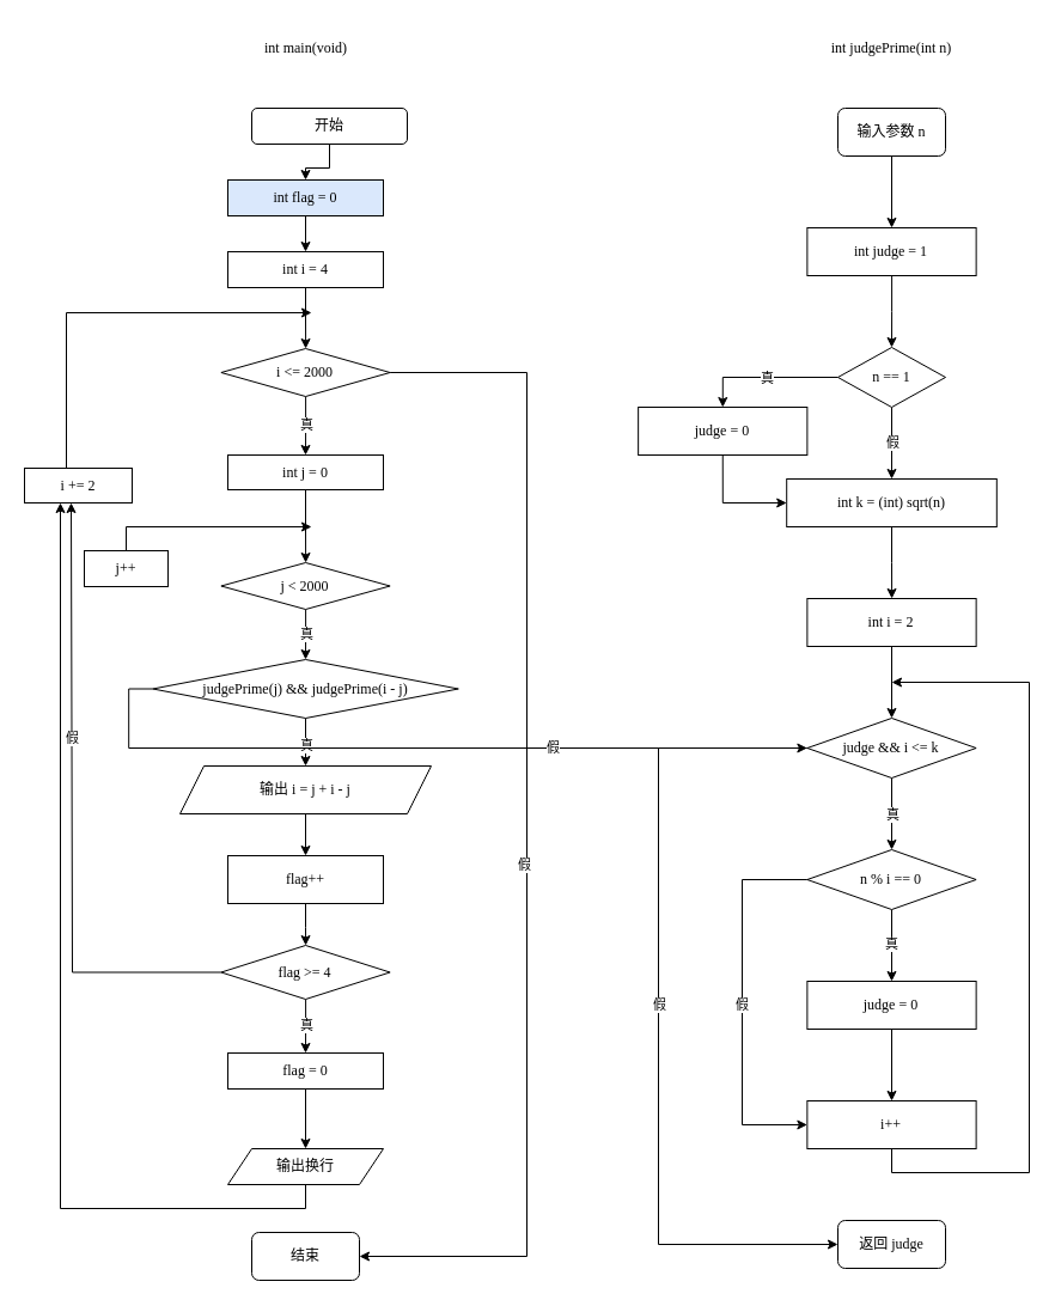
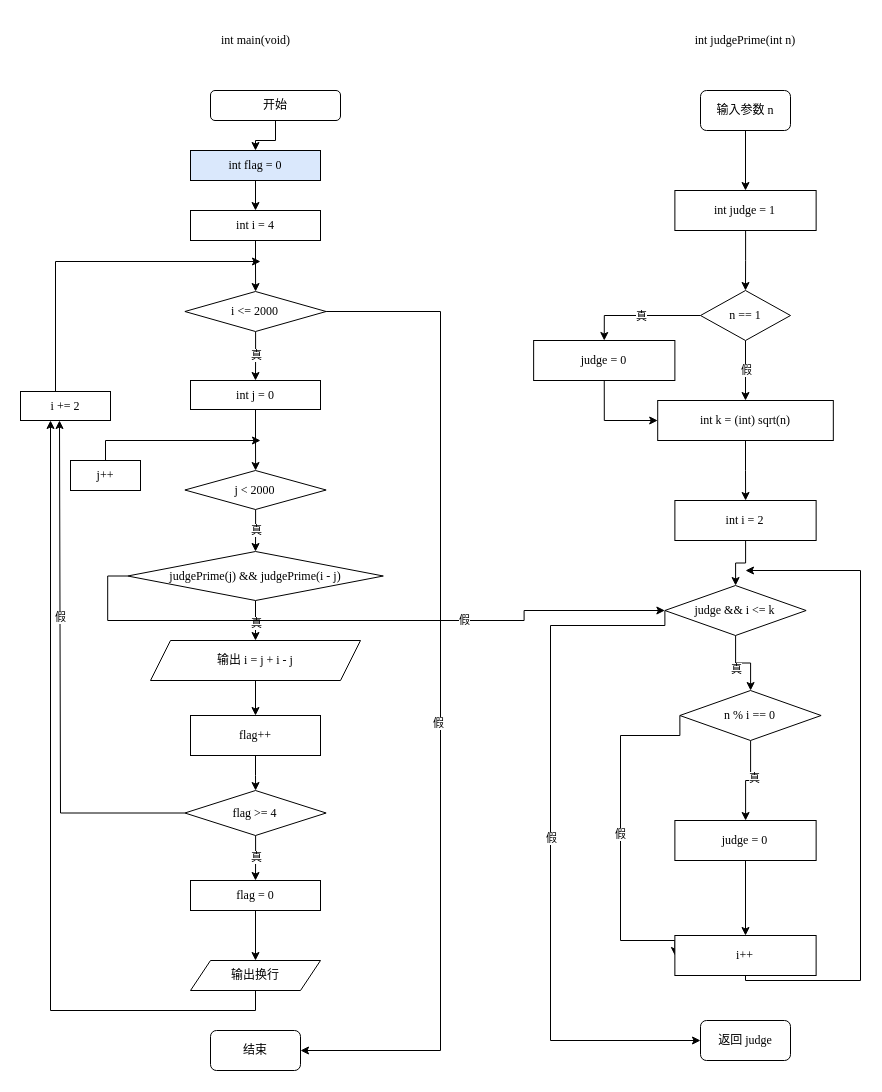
  <mxCell id="0" />
  <mxCell id="1" parent="0" />
  <mxCell id="2" value="int judgePrime(int n)" style="text;html=1;strokeColor=none;fillColor=none;align=center;verticalAlign=middle;whiteSpace=wrap;rounded=0;fontFamily=JetBrains Mono;" parent="1" vertex="1"><mxGeometry x="660" y="20" width="170" height="40" as="geometry" /></mxCell>
  <mxCell id="3" style="edgeStyle=orthogonalEdgeStyle;rounded=0;orthogonalLoop=1;jettySize=auto;html=1;exitX=0.5;exitY=1;exitDx=0;exitDy=0;entryX=0.5;entryY=0;entryDx=0;entryDy=0;fontFamily=JetBrains Mono;" parent="1" source="4" target="6" edge="1"><mxGeometry relative="1" as="geometry" /></mxCell>
  <mxCell id="4" value="输入参数 n" style="rounded=1;whiteSpace=wrap;html=1;fontFamily=JetBrains Mono;" parent="1" vertex="1"><mxGeometry x="700" y="90" width="90" height="40" as="geometry" /></mxCell>
  <mxCell id="5" value="" style="edgeStyle=orthogonalEdgeStyle;rounded=0;orthogonalLoop=1;jettySize=auto;html=1;fontFamily=JetBrains Mono;" parent="1" source="6" target="11" edge="1"><mxGeometry relative="1" as="geometry" /></mxCell>
  <mxCell id="6" value="int judge = 1" style="rounded=0;whiteSpace=wrap;html=1;fontFamily=JetBrains Mono;" parent="1" vertex="1"><mxGeometry x="674.38" y="190" width="141.25" height="40" as="geometry" /></mxCell>
  <mxCell id="7" value="" style="edgeStyle=orthogonalEdgeStyle;rounded=0;orthogonalLoop=1;jettySize=auto;html=1;fontFamily=JetBrains Mono;" parent="1" source="11" target="13" edge="1"><mxGeometry relative="1" as="geometry" /></mxCell>
  <mxCell id="8" value="假" style="edgeLabel;html=1;align=center;verticalAlign=middle;resizable=0;points=[];fontFamily=JetBrains Mono;" parent="7" vertex="1" connectable="0"><mxGeometry x="-0.035" y="-3" relative="1" as="geometry"><mxPoint x="3" as="offset" /></mxGeometry></mxCell>
  <mxCell id="9" style="edgeStyle=orthogonalEdgeStyle;rounded=0;orthogonalLoop=1;jettySize=auto;html=1;exitX=0;exitY=0.5;exitDx=0;exitDy=0;entryX=0.5;entryY=0;entryDx=0;entryDy=0;fontFamily=JetBrains Mono;" parent="1" source="11" target="15" edge="1"><mxGeometry relative="1" as="geometry" /></mxCell>
  <mxCell id="10" value="真" style="edgeLabel;html=1;align=center;verticalAlign=middle;resizable=0;points=[];fontFamily=JetBrains Mono;" parent="9" vertex="1" connectable="0"><mxGeometry x="0.188" y="-3" relative="1" as="geometry"><mxPoint x="12" y="3" as="offset" /></mxGeometry></mxCell>
  <mxCell id="11" value="n == 1" style="rhombus;whiteSpace=wrap;html=1;fontFamily=JetBrains Mono;" parent="1" vertex="1"><mxGeometry x="700" y="290" width="90" height="50" as="geometry" /></mxCell>
  <mxCell id="12" value="" style="edgeStyle=orthogonalEdgeStyle;rounded=0;orthogonalLoop=1;jettySize=auto;html=1;fontFamily=JetBrains Mono;" parent="1" source="13" target="17" edge="1"><mxGeometry relative="1" as="geometry" /></mxCell>
  <mxCell id="13" value="int k = (int) sqrt(n)" style="rounded=0;whiteSpace=wrap;html=1;fontFamily=JetBrains Mono;" parent="1" vertex="1"><mxGeometry x="657.2" y="400" width="175.62" height="40" as="geometry" /></mxCell>
  <mxCell id="14" style="edgeStyle=orthogonalEdgeStyle;rounded=0;orthogonalLoop=1;jettySize=auto;html=1;exitX=0.5;exitY=1;exitDx=0;exitDy=0;entryX=0;entryY=0.5;entryDx=0;entryDy=0;fontFamily=JetBrains Mono;" parent="1" source="15" target="13" edge="1"><mxGeometry relative="1" as="geometry" /></mxCell>
  <mxCell id="15" value="judge = 0" style="rounded=0;whiteSpace=wrap;html=1;fontFamily=JetBrains Mono;" parent="1" vertex="1"><mxGeometry x="533.13" y="340" width="141.25" height="40" as="geometry" /></mxCell>
  <mxCell id="16" value="" style="edgeStyle=orthogonalEdgeStyle;rounded=0;orthogonalLoop=1;jettySize=auto;html=1;fontFamily=JetBrains Mono;" parent="1" source="17" target="22" edge="1"><mxGeometry relative="1" as="geometry" /></mxCell>
  <mxCell id="17" value="int i = 2" style="rounded=0;whiteSpace=wrap;html=1;fontFamily=JetBrains Mono;" parent="1" vertex="1"><mxGeometry x="674.38" y="500" width="141.25" height="40" as="geometry" /></mxCell>
  <mxCell id="18" value="" style="edgeStyle=orthogonalEdgeStyle;rounded=0;orthogonalLoop=1;jettySize=auto;html=1;fontFamily=JetBrains Mono;" parent="1" source="22" target="27" edge="1"><mxGeometry relative="1" as="geometry" /></mxCell>
  <mxCell id="19" value="真" style="edgeLabel;html=1;align=center;verticalAlign=middle;resizable=0;points=[];fontFamily=JetBrains Mono;" parent="18" vertex="1" connectable="0"><mxGeometry x="-0.267" y="-3" relative="1" as="geometry"><mxPoint x="3" y="8" as="offset" /></mxGeometry></mxCell>
  <mxCell id="20" style="edgeStyle=orthogonalEdgeStyle;rounded=0;orthogonalLoop=1;jettySize=auto;html=1;exitX=0;exitY=0.5;exitDx=0;exitDy=0;fontFamily=JetBrains Mono;" parent="1" source="22" edge="1"><mxGeometry relative="1" as="geometry"><mxPoint x="700" y="1040" as="targetPoint" /><Array as="points"><mxPoint x="550" y="625" /><mxPoint x="550" y="1040" /></Array></mxGeometry></mxCell>
  <mxCell id="21" value="假" style="edgeLabel;html=1;align=center;verticalAlign=middle;resizable=0;points=[];fontFamily=JetBrains Mono;" parent="20" vertex="1" connectable="0"><mxGeometry x="-0.007" y="2" relative="1" as="geometry"><mxPoint x="-2" y="-3" as="offset" /></mxGeometry></mxCell>
- <mxCell id="22" value="judge &amp;amp;&amp;amp; i &amp;lt;= k" style="rhombus;whiteSpace=wrap;html=1;fontFamily=JetBrains Mono;" parent="1" vertex="1"><mxGeometry x="674.38" y="600" width="141.25" height="50" as="geometry" /></mxCell>
+ <mxCell id="22" value="judge &amp;amp;&amp;amp; i &amp;lt;= k" style="rhombus;whiteSpace=wrap;html=1;fontFamily=JetBrains Mono;" parent="1" vertex="1"><mxGeometry x="664.38" y="585" width="141.25" height="50" as="geometry" /></mxCell>
  <mxCell id="23" value="" style="edgeStyle=orthogonalEdgeStyle;rounded=0;orthogonalLoop=1;jettySize=auto;html=1;fontFamily=JetBrains Mono;" parent="1" source="27" target="29" edge="1"><mxGeometry relative="1" as="geometry" /></mxCell>
  <mxCell id="24" value="真" style="edgeLabel;html=1;align=center;verticalAlign=middle;resizable=0;points=[];fontFamily=JetBrains Mono;" parent="23" vertex="1" connectable="0"><mxGeometry x="-0.067" y="-3" relative="1" as="geometry"><mxPoint x="3" as="offset" /></mxGeometry></mxCell>
  <mxCell id="25" style="edgeStyle=orthogonalEdgeStyle;rounded=0;orthogonalLoop=1;jettySize=auto;html=1;exitX=0;exitY=0.5;exitDx=0;exitDy=0;entryX=0;entryY=0.5;entryDx=0;entryDy=0;fontFamily=JetBrains Mono;" parent="1" source="27" target="31" edge="1"><mxGeometry relative="1" as="geometry"><Array as="points"><mxPoint x="620" y="735" /><mxPoint x="620" y="940" /></Array></mxGeometry></mxCell>
  <mxCell id="26" value="假" style="edgeLabel;html=1;align=center;verticalAlign=middle;resizable=0;points=[];fontFamily=JetBrains Mono;" parent="25" vertex="1" connectable="0"><mxGeometry x="-0.048" y="-1" relative="1" as="geometry"><mxPoint y="10" as="offset" /></mxGeometry></mxCell>
- <mxCell id="27" value="n % i == 0" style="rhombus;whiteSpace=wrap;html=1;fontFamily=JetBrains Mono;" parent="1" vertex="1"><mxGeometry x="674.37" y="710" width="141.25" height="50" as="geometry" /></mxCell>
+ <mxCell id="27" value="n % i == 0" style="rhombus;whiteSpace=wrap;html=1;fontFamily=JetBrains Mono;" parent="1" vertex="1"><mxGeometry x="679.37" y="690" width="141.25" height="50" as="geometry" /></mxCell>
  <mxCell id="28" value="" style="edgeStyle=orthogonalEdgeStyle;rounded=0;orthogonalLoop=1;jettySize=auto;html=1;fontFamily=JetBrains Mono;" parent="1" source="29" target="31" edge="1"><mxGeometry relative="1" as="geometry" /></mxCell>
  <mxCell id="29" value="judge = 0" style="rounded=0;whiteSpace=wrap;html=1;fontFamily=JetBrains Mono;" parent="1" vertex="1"><mxGeometry x="674.38" y="820" width="141.25" height="40" as="geometry" /></mxCell>
  <mxCell id="30" style="edgeStyle=orthogonalEdgeStyle;rounded=0;orthogonalLoop=1;jettySize=auto;html=1;exitX=0.5;exitY=1;exitDx=0;exitDy=0;fontFamily=JetBrains Mono;" parent="1" source="31" edge="1"><mxGeometry relative="1" as="geometry"><mxPoint x="745" y="570" as="targetPoint" /><Array as="points"><mxPoint x="745" y="980" /><mxPoint x="860" y="980" /><mxPoint x="860" y="570" /></Array></mxGeometry></mxCell>
- <mxCell id="31" value="i++" style="rounded=0;whiteSpace=wrap;html=1;fontFamily=JetBrains Mono;" parent="1" vertex="1"><mxGeometry x="674.37" y="920" width="141.25" height="40" as="geometry" /></mxCell>
+ <mxCell id="31" value="i++" style="rounded=0;whiteSpace=wrap;html=1;fontFamily=JetBrains Mono;" parent="1" vertex="1"><mxGeometry x="674.37" y="935" width="141.25" height="40" as="geometry" /></mxCell>
  <mxCell id="32" value="返回 judge" style="rounded=1;whiteSpace=wrap;html=1;fontFamily=JetBrains Mono;" parent="1" vertex="1"><mxGeometry x="700.01" y="1020" width="90" height="40" as="geometry" /></mxCell>
  <mxCell id="33" value="" style="edgeStyle=orthogonalEdgeStyle;rounded=0;orthogonalLoop=1;jettySize=auto;html=1;fontFamily=JetBrains Mono;" parent="1" source="34" target="37" edge="1"><mxGeometry relative="1" as="geometry" /></mxCell>
  <mxCell id="34" value="开始" style="rounded=1;whiteSpace=wrap;html=1;fontFamily=JetBrains Mono;" parent="1" vertex="1"><mxGeometry x="210" y="90" width="130" height="30" as="geometry" /></mxCell>
  <mxCell id="35" value="int main(void)" style="text;html=1;align=center;verticalAlign=middle;resizable=0;points=[];autosize=1;strokeColor=none;fillColor=none;fontFamily=JetBrains Mono;" parent="1" vertex="1"><mxGeometry x="195" y="30" width="120" height="20" as="geometry" /></mxCell>
  <mxCell id="36" value="" style="edgeStyle=orthogonalEdgeStyle;rounded=0;orthogonalLoop=1;jettySize=auto;html=1;fontFamily=JetBrains Mono;" parent="1" source="37" target="39" edge="1"><mxGeometry relative="1" as="geometry" /></mxCell>
  <mxCell id="37" value="int flag = 0" style="rounded=0;whiteSpace=wrap;html=1;fontFamily=JetBrains Mono;fillColor=#dae8fc;" parent="1" vertex="1"><mxGeometry x="190" y="150" width="130" height="30" as="geometry" /></mxCell>
  <mxCell id="38" value="" style="edgeStyle=orthogonalEdgeStyle;rounded=0;orthogonalLoop=1;jettySize=auto;html=1;fontFamily=JetBrains Mono;" parent="1" source="39" target="44" edge="1"><mxGeometry relative="1" as="geometry" /></mxCell>
  <mxCell id="39" value="int i = 4" style="rounded=0;whiteSpace=wrap;html=1;fontFamily=JetBrains Mono;" parent="1" vertex="1"><mxGeometry x="190" y="210" width="130" height="30" as="geometry" /></mxCell>
  <mxCell id="40" value="" style="edgeStyle=orthogonalEdgeStyle;rounded=0;orthogonalLoop=1;jettySize=auto;html=1;fontFamily=JetBrains Mono;" parent="1" source="44" target="46" edge="1"><mxGeometry relative="1" as="geometry" /></mxCell>
  <mxCell id="41" value="真" style="edgeLabel;html=1;align=center;verticalAlign=middle;resizable=0;points=[];fontFamily=JetBrains Mono;" parent="40" vertex="1" connectable="0"><mxGeometry x="0.103" y="-1" relative="1" as="geometry"><mxPoint x="1" y="-3" as="offset" /></mxGeometry></mxCell>
  <mxCell id="42" style="edgeStyle=orthogonalEdgeStyle;rounded=0;orthogonalLoop=1;jettySize=auto;html=1;exitX=1;exitY=0.5;exitDx=0;exitDy=0;entryX=1;entryY=0.5;entryDx=0;entryDy=0;fontFamily=JetBrains Mono;" parent="1" source="44" target="69" edge="1"><mxGeometry relative="1" as="geometry"><mxPoint x="450" y="941" as="targetPoint" /><Array as="points"><mxPoint x="440" y="311" /><mxPoint x="440" y="1050" /></Array></mxGeometry></mxCell>
  <mxCell id="43" value="假" style="edgeLabel;html=1;align=center;verticalAlign=middle;resizable=0;points=[];fontFamily=JetBrains Mono;" parent="42" vertex="1" connectable="0"><mxGeometry x="-0.207" y="-3" relative="1" as="geometry"><mxPoint y="132" as="offset" /></mxGeometry></mxCell>
  <mxCell id="44" value="i &amp;lt;= 2000" style="rhombus;whiteSpace=wrap;html=1;fontFamily=JetBrains Mono;" parent="1" vertex="1"><mxGeometry x="184.38" y="291" width="141.25" height="40" as="geometry" /></mxCell>
  <mxCell id="45" value="" style="edgeStyle=orthogonalEdgeStyle;rounded=0;orthogonalLoop=1;jettySize=auto;html=1;fontFamily=JetBrains Mono;" parent="1" source="46" target="49" edge="1"><mxGeometry relative="1" as="geometry" /></mxCell>
  <mxCell id="46" value="int j = 0" style="rounded=0;whiteSpace=wrap;html=1;fontFamily=JetBrains Mono;" parent="1" vertex="1"><mxGeometry x="190" y="380" width="130" height="29" as="geometry" /></mxCell>
  <mxCell id="47" value="" style="edgeStyle=orthogonalEdgeStyle;rounded=0;orthogonalLoop=1;jettySize=auto;html=1;fontFamily=JetBrains Mono;" parent="1" source="49" target="53" edge="1"><mxGeometry relative="1" as="geometry" /></mxCell>
  <mxCell id="48" value="真" style="edgeLabel;html=1;align=center;verticalAlign=middle;resizable=0;points=[];fontFamily=JetBrains Mono;" parent="47" vertex="1" connectable="0"><mxGeometry x="-0.3" y="-4" relative="1" as="geometry"><mxPoint x="4" y="6" as="offset" /></mxGeometry></mxCell>
  <mxCell id="49" value="j &amp;lt; 2000" style="rhombus;whiteSpace=wrap;html=1;fontFamily=JetBrains Mono;" parent="1" vertex="1"><mxGeometry x="184.38" y="470" width="141.25" height="39" as="geometry" /></mxCell>
  <mxCell id="50" value="" style="edgeStyle=orthogonalEdgeStyle;rounded=0;orthogonalLoop=1;jettySize=auto;html=1;fontFamily=JetBrains Mono;" parent="1" source="53" target="55" edge="1"><mxGeometry relative="1" as="geometry" /></mxCell>
  <mxCell id="51" value="真" style="edgeLabel;html=1;align=center;verticalAlign=middle;resizable=0;points=[];fontFamily=JetBrains Mono;" parent="50" vertex="1" connectable="0"><mxGeometry x="-0.233" y="-1" relative="1" as="geometry"><mxPoint x="1" y="7" as="offset" /></mxGeometry></mxCell>
  <mxCell id="52" value="假" style="edgeStyle=orthogonalEdgeStyle;rounded=0;orthogonalLoop=1;jettySize=auto;html=1;exitX=0;exitY=0.5;exitDx=0;exitDy=0;fontFamily=JetBrains Mono;" parent="1" source="53" target="22" edge="1"><mxGeometry x="0.333" relative="1" as="geometry"><mxPoint as="offset" /></mxGeometry></mxCell>
  <mxCell id="53" value="judgePrime(j) &amp;amp;&amp;amp; judgePrime(i - j)" style="rhombus;whiteSpace=wrap;html=1;fontFamily=JetBrains Mono;" parent="1" vertex="1"><mxGeometry x="127.19" y="551" width="255.62" height="49" as="geometry" /></mxCell>
  <mxCell id="54" value="" style="edgeStyle=orthogonalEdgeStyle;rounded=0;orthogonalLoop=1;jettySize=auto;html=1;fontFamily=JetBrains Mono;" parent="1" source="55" target="57" edge="1"><mxGeometry relative="1" as="geometry" /></mxCell>
  <mxCell id="55" value="输出 i = j + i - j" style="shape=parallelogram;perimeter=parallelogramPerimeter;whiteSpace=wrap;html=1;fixedSize=1;fontFamily=JetBrains Mono;" parent="1" vertex="1"><mxGeometry x="150" y="640" width="210" height="40" as="geometry" /></mxCell>
  <mxCell id="56" value="" style="edgeStyle=orthogonalEdgeStyle;rounded=0;orthogonalLoop=1;jettySize=auto;html=1;fontFamily=JetBrains Mono;" parent="1" source="57" target="62" edge="1"><mxGeometry relative="1" as="geometry" /></mxCell>
  <mxCell id="57" value="flag++" style="rounded=0;whiteSpace=wrap;html=1;fontFamily=JetBrains Mono;" parent="1" vertex="1"><mxGeometry x="190" y="715" width="130" height="40" as="geometry" /></mxCell>
  <mxCell id="58" value="" style="edgeStyle=orthogonalEdgeStyle;rounded=0;orthogonalLoop=1;jettySize=auto;html=1;fontFamily=JetBrains Mono;" parent="1" source="62" target="64" edge="1"><mxGeometry relative="1" as="geometry" /></mxCell>
  <mxCell id="59" value="真" style="edgeLabel;html=1;align=center;verticalAlign=middle;resizable=0;points=[];fontFamily=JetBrains Mono;" parent="58" vertex="1" connectable="0"><mxGeometry x="-0.034" relative="1" as="geometry"><mxPoint as="offset" /></mxGeometry></mxCell>
  <mxCell id="60" style="edgeStyle=orthogonalEdgeStyle;rounded=0;orthogonalLoop=1;jettySize=auto;html=1;exitX=0;exitY=0.5;exitDx=0;exitDy=0;entryX=0.5;entryY=1;entryDx=0;entryDy=0;fontFamily=JetBrains Mono;" parent="1" source="62" edge="1"><mxGeometry relative="1" as="geometry"><mxPoint x="178.38" y="812.5" as="sourcePoint" /><mxPoint x="59" y="420" as="targetPoint" /><Array as="points"><mxPoint x="60" y="813" /><mxPoint x="60" y="420" /></Array></mxGeometry></mxCell>
  <mxCell id="61" value="假" style="edgeLabel;html=1;align=center;verticalAlign=middle;resizable=0;points=[];fontFamily=JetBrains Mono;" parent="60" vertex="1" connectable="0"><mxGeometry x="0.132" y="1" relative="1" as="geometry"><mxPoint x="1" y="-27" as="offset" /></mxGeometry></mxCell>
  <mxCell id="62" value="flag &amp;gt;= 4" style="rhombus;whiteSpace=wrap;html=1;fontFamily=JetBrains Mono;" parent="1" vertex="1"><mxGeometry x="184.38" y="790" width="141.25" height="45" as="geometry" /></mxCell>
  <mxCell id="63" value="" style="edgeStyle=orthogonalEdgeStyle;rounded=0;orthogonalLoop=1;jettySize=auto;html=1;fontFamily=JetBrains Mono;" parent="1" source="64" target="66" edge="1"><mxGeometry relative="1" as="geometry" /></mxCell>
  <mxCell id="64" value="flag = 0" style="rounded=0;whiteSpace=wrap;html=1;fontFamily=JetBrains Mono;" parent="1" vertex="1"><mxGeometry x="190" y="880" width="130" height="30" as="geometry" /></mxCell>
  <mxCell id="65" style="edgeStyle=orthogonalEdgeStyle;rounded=0;orthogonalLoop=1;jettySize=auto;html=1;exitX=0.5;exitY=1;exitDx=0;exitDy=0;fontFamily=JetBrains Mono;" parent="1" source="66" target="71" edge="1"><mxGeometry relative="1" as="geometry"><Array as="points"><mxPoint x="255" y="1010" /><mxPoint x="50" y="1010" /></Array></mxGeometry></mxCell>
  <mxCell id="66" value="输出换行" style="shape=parallelogram;perimeter=parallelogramPerimeter;whiteSpace=wrap;html=1;fixedSize=1;fontFamily=JetBrains Mono;" parent="1" vertex="1"><mxGeometry x="190" y="960" width="130" height="30" as="geometry" /></mxCell>
  <mxCell id="67" style="edgeStyle=orthogonalEdgeStyle;rounded=0;orthogonalLoop=1;jettySize=auto;html=1;exitX=0.5;exitY=0;exitDx=0;exitDy=0;fontFamily=JetBrains Mono;" parent="1" source="68" edge="1"><mxGeometry relative="1" as="geometry"><mxPoint x="260" y="440" as="targetPoint" /><Array as="points"><mxPoint x="105" y="440" /></Array></mxGeometry></mxCell>
  <mxCell id="68" value="j++" style="rounded=0;whiteSpace=wrap;html=1;fontFamily=JetBrains Mono;" parent="1" vertex="1"><mxGeometry x="70" y="460" width="70" height="30" as="geometry" /></mxCell>
  <mxCell id="69" value="结束" style="rounded=1;whiteSpace=wrap;html=1;fontFamily=JetBrains Mono;" parent="1" vertex="1"><mxGeometry x="210" y="1030" width="90" height="40" as="geometry" /></mxCell>
  <mxCell id="70" style="edgeStyle=orthogonalEdgeStyle;rounded=0;orthogonalLoop=1;jettySize=auto;html=1;exitX=0.5;exitY=0;exitDx=0;exitDy=0;fontFamily=JetBrains Mono;" parent="1" source="71" edge="1"><mxGeometry relative="1" as="geometry"><mxPoint x="260" y="261" as="targetPoint" /><Array as="points"><mxPoint x="55" y="261" /></Array></mxGeometry></mxCell>
  <mxCell id="71" value="i += 2" style="rounded=0;whiteSpace=wrap;html=1;fontFamily=JetBrains Mono;" parent="1" vertex="1"><mxGeometry y="391" width="90" height="29" as="geometry" x="20" /></mxCell>
